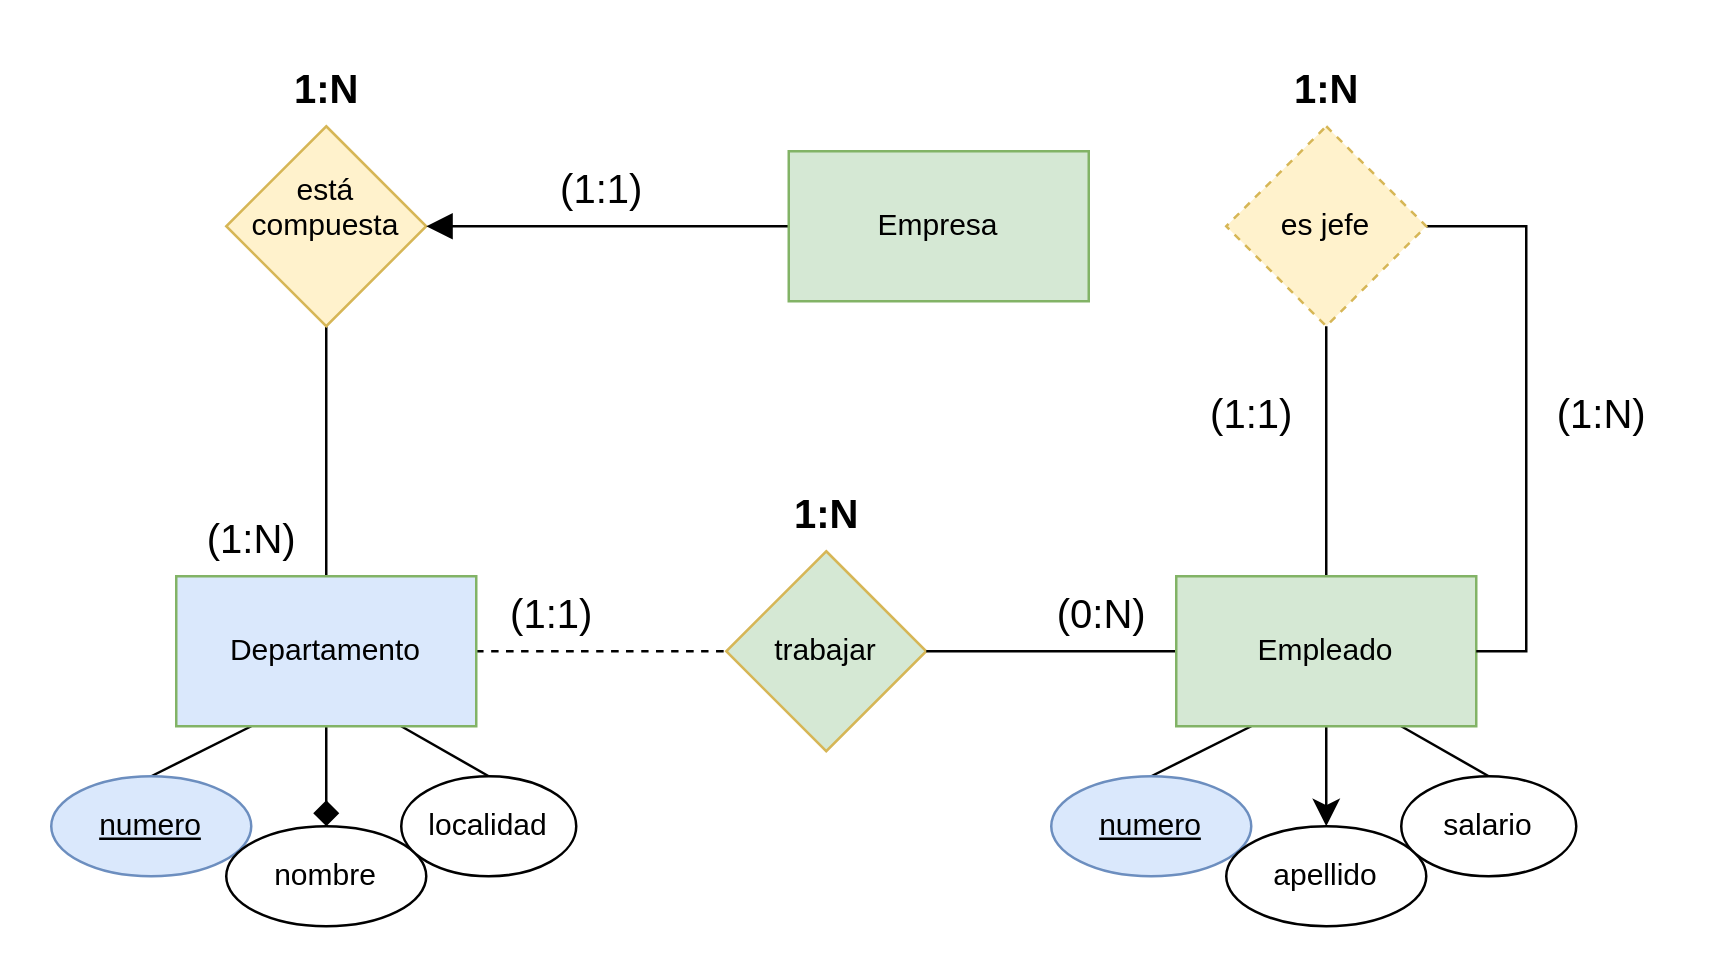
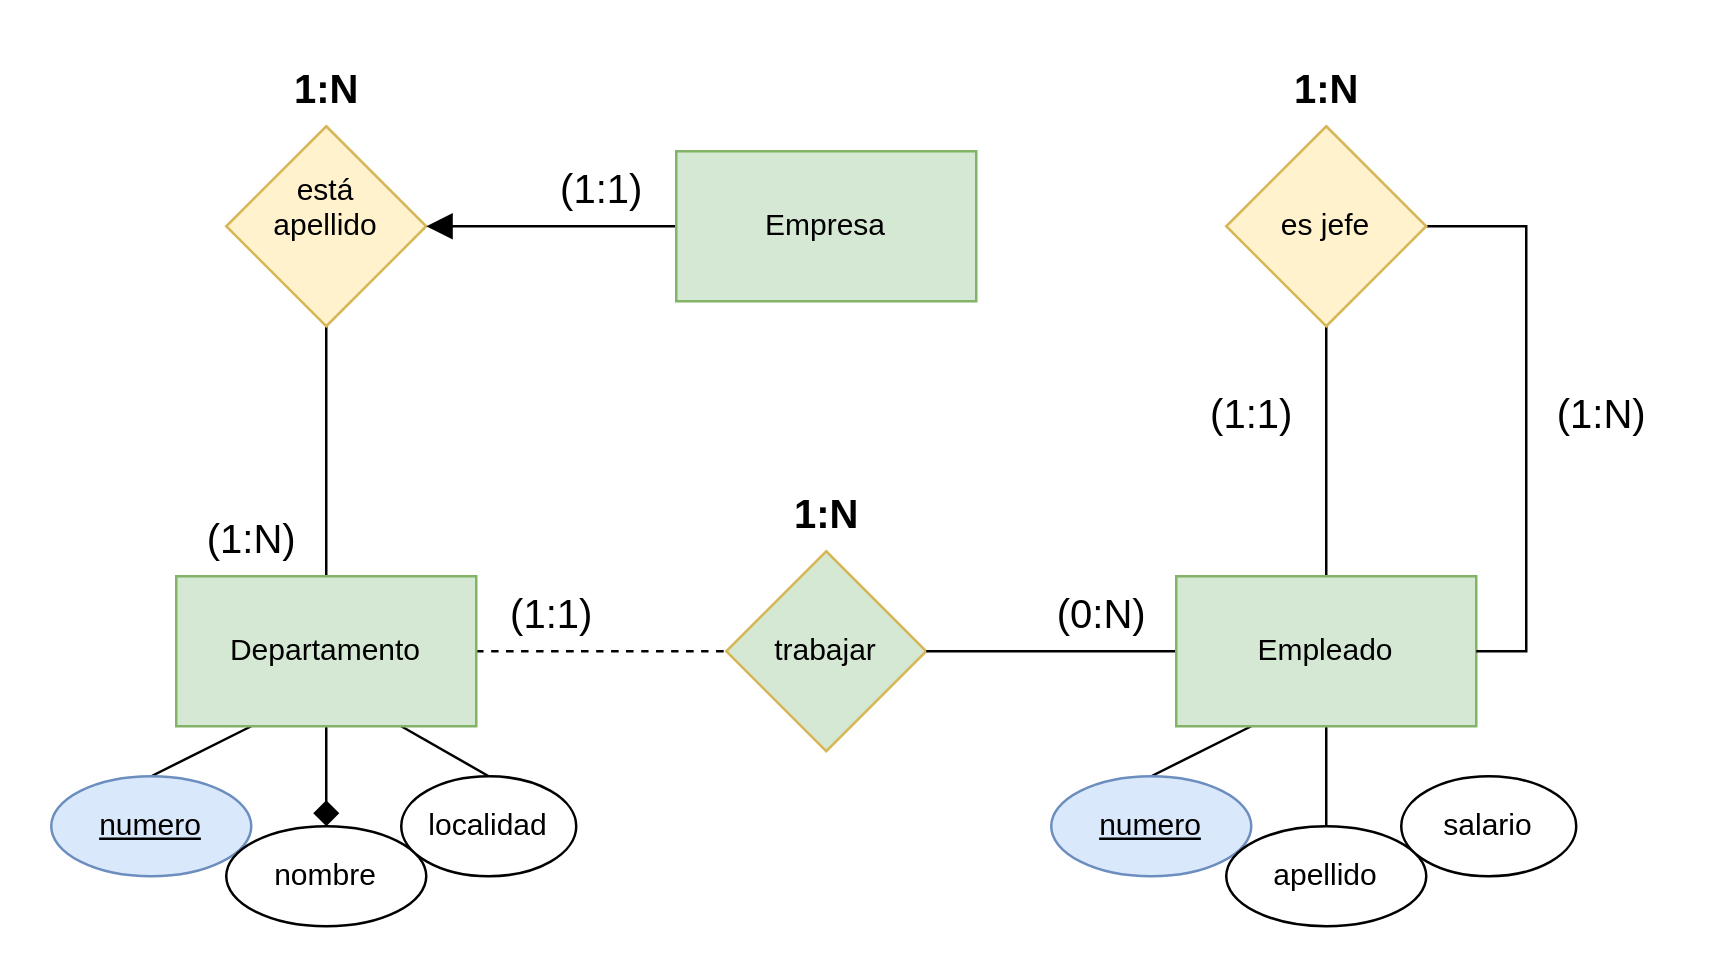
  <mxCell id="0" />
  <mxCell id="1" parent="0" />
  <mxCell id="2" style="edgeStyle=none;curved=1;rounded=0;orthogonalLoop=1;jettySize=auto;html=1;exitX=0.5;exitY=1;exitDx=0;exitDy=0;entryX=0.5;entryY=0;entryDx=0;entryDy=0;fontSize=12;startSize=8;endSize=8;endArrow=diamond;startFill=0;endFill=1;" edge="1" parent="1" source="7" target="9"><mxGeometry relative="1" as="geometry" /></mxCell>
  <mxCell id="3" style="edgeStyle=none;curved=1;rounded=0;orthogonalLoop=1;jettySize=auto;html=1;exitX=0.75;exitY=1;exitDx=0;exitDy=0;entryX=0.5;entryY=0;entryDx=0;entryDy=0;fontSize=12;startSize=8;endSize=8;endArrow=none;startFill=0;endFill=1;" edge="1" parent="1" source="7" target="10"><mxGeometry relative="1" as="geometry" /></mxCell>
  <mxCell id="4" style="edgeStyle=none;curved=1;rounded=0;orthogonalLoop=1;jettySize=auto;html=1;exitX=0.25;exitY=1;exitDx=0;exitDy=0;entryX=0.5;entryY=0;entryDx=0;entryDy=0;fontSize=12;startSize=8;endSize=8;endArrow=none;startFill=0;endFill=1;" edge="1" parent="1" source="7" target="8"><mxGeometry relative="1" as="geometry" /></mxCell>
  <mxCell id="5" style="edgeStyle=none;curved=1;rounded=0;orthogonalLoop=1;jettySize=auto;html=1;exitX=1;exitY=0.5;exitDx=0;exitDy=0;entryX=0;entryY=0.5;entryDx=0;entryDy=0;fontSize=12;startSize=8;endSize=8;endArrow=none;startFill=0;dashed=1;" edge="1" parent="1" source="7" target="11"><mxGeometry relative="1" as="geometry" /></mxCell>
  <mxCell id="6" style="edgeStyle=none;curved=1;rounded=0;orthogonalLoop=1;jettySize=auto;html=1;exitX=0.5;exitY=0;exitDx=0;exitDy=0;entryX=0.5;entryY=1;entryDx=0;entryDy=0;fontSize=12;startSize=8;endSize=8;endArrow=none;startFill=0;" edge="1" parent="1" source="7" target="26"><mxGeometry relative="1" as="geometry" /></mxCell>
- <mxCell id="7" value="Departamento" style="rounded=0;whiteSpace=wrap;html=1;fillColor=#dae8fc;strokeColor=#82b366;" vertex="1" parent="1"><mxGeometry x="70" y="230" width="120" height="60" as="geometry" /></mxCell>
+ <mxCell id="7" value="Departamento" style="rounded=0;whiteSpace=wrap;html=1;fillColor=#d5e8d4;strokeColor=#82b366;" vertex="1" parent="1"><mxGeometry x="70" y="230" width="120" height="60" as="geometry" /></mxCell>
  <mxCell id="8" value="numero" style="ellipse;whiteSpace=wrap;html=1;fontStyle=4;fillColor=#dae8fc;strokeColor=#6c8ebf;" vertex="1" parent="1"><mxGeometry y="310" width="80" height="40" as="geometry" x="20" /></mxCell>
  <mxCell id="9" value="nombre" style="ellipse;whiteSpace=wrap;html=1;" vertex="1" parent="1"><mxGeometry x="90" y="330" width="80" height="40" as="geometry" /></mxCell>
  <mxCell id="10" value="localidad" style="ellipse;whiteSpace=wrap;html=1;" vertex="1" parent="1"><mxGeometry x="160" y="310" width="70" height="40" as="geometry" /></mxCell>
  <mxCell id="11" value="trabajar" style="rhombus;whiteSpace=wrap;html=1;fillColor=#d5e8d4;strokeColor=#d6b656;" vertex="1" parent="1"><mxGeometry x="290" y="220" width="80" height="80" as="geometry" /></mxCell>
- <mxCell id="12" style="edgeStyle=none;curved=1;rounded=0;orthogonalLoop=1;jettySize=auto;html=1;exitX=0.5;exitY=1;exitDx=0;exitDy=0;entryX=0.5;entryY=0;entryDx=0;entryDy=0;fontSize=12;startSize=8;endSize=8;endArrow=classic;startFill=0;" edge="1" parent="1" source="17" target="19"><mxGeometry relative="1" as="geometry" /></mxCell>
+ <mxCell id="12" style="edgeStyle=none;curved=1;rounded=0;orthogonalLoop=1;jettySize=auto;html=1;exitX=0.5;exitY=1;exitDx=0;exitDy=0;entryX=0.5;entryY=0;entryDx=0;entryDy=0;fontSize=12;startSize=8;endSize=8;endArrow=none;startFill=0;" edge="1" parent="1" source="17" target="19"><mxGeometry relative="1" as="geometry" /></mxCell>
  <mxCell id="13" style="edgeStyle=none;curved=1;rounded=0;orthogonalLoop=1;jettySize=auto;html=1;exitX=0.25;exitY=1;exitDx=0;exitDy=0;entryX=0.5;entryY=0;entryDx=0;entryDy=0;fontSize=12;startSize=8;endSize=8;endArrow=none;startFill=0;" edge="1" parent="1" source="17" target="18"><mxGeometry relative="1" as="geometry" /></mxCell>
- <mxCell id="14" style="edgeStyle=none;curved=1;rounded=0;orthogonalLoop=1;jettySize=auto;html=1;exitX=0.75;exitY=1;exitDx=0;exitDy=0;entryX=0.5;entryY=0;entryDx=0;entryDy=0;fontSize=12;startSize=8;endSize=8;endArrow=none;startFill=0;" edge="1" parent="1" source="17" target="20"><mxGeometry relative="1" as="geometry" /></mxCell>
  <mxCell id="15" style="edgeStyle=none;curved=1;rounded=0;orthogonalLoop=1;jettySize=auto;html=1;exitX=0;exitY=0.5;exitDx=0;exitDy=0;entryX=1;entryY=0.5;entryDx=0;entryDy=0;fontSize=12;startSize=8;endSize=8;endArrow=none;startFill=0;" edge="1" parent="1" source="17" target="11"><mxGeometry relative="1" as="geometry" /></mxCell>
  <mxCell id="16" style="edgeStyle=none;curved=1;rounded=0;orthogonalLoop=1;jettySize=auto;html=1;exitX=0.5;exitY=0;exitDx=0;exitDy=0;entryX=0.5;entryY=1;entryDx=0;entryDy=0;fontSize=12;startSize=8;endSize=8;endArrow=none;startFill=0;" edge="1" parent="1" source="17" target="25"><mxGeometry relative="1" as="geometry" /></mxCell>
  <mxCell id="17" value="Empleado" style="rounded=0;whiteSpace=wrap;html=1;fillColor=#d5e8d4;strokeColor=#82b366;" vertex="1" parent="1"><mxGeometry x="470" y="230" width="120" height="60" as="geometry" /></mxCell>
  <mxCell id="18" value="numero" style="ellipse;whiteSpace=wrap;html=1;fontStyle=4;fillColor=#dae8fc;strokeColor=#6c8ebf;" vertex="1" parent="1"><mxGeometry x="420" y="310" width="80" height="40" as="geometry" /></mxCell>
  <mxCell id="19" value="apellido" style="ellipse;whiteSpace=wrap;html=1;" vertex="1" parent="1"><mxGeometry x="490" y="330" width="80" height="40" as="geometry" /></mxCell>
  <mxCell id="20" value="salario" style="ellipse;whiteSpace=wrap;html=1;" vertex="1" parent="1"><mxGeometry x="560" y="310" width="70" height="40" as="geometry" /></mxCell>
  <mxCell id="21" value="(0:N)" style="text;html=1;align=center;verticalAlign=middle;resizable=0;points=[];autosize=1;strokeColor=none;fillColor=none;fontSize=16;" vertex="1" parent="1"><mxGeometry x="410" y="230" width="60" height="30" as="geometry" /></mxCell>
  <mxCell id="22" value="(1:1)" style="text;html=1;align=center;verticalAlign=middle;resizable=0;points=[];autosize=1;strokeColor=none;fillColor=none;fontSize=16;" vertex="1" parent="1"><mxGeometry x="190" y="230" width="60" height="30" as="geometry" /></mxCell>
  <mxCell id="23" value="1:N" style="text;html=1;align=center;verticalAlign=middle;resizable=0;points=[];autosize=1;strokeColor=none;fillColor=none;fontSize=16;fontStyle=1" vertex="1" parent="1"><mxGeometry x="305" y="190" width="50" height="30" as="geometry" /></mxCell>
  <mxCell id="24" style="edgeStyle=orthogonalEdgeStyle;rounded=0;orthogonalLoop=1;jettySize=auto;html=1;exitX=1;exitY=0.5;exitDx=0;exitDy=0;entryX=1;entryY=0.5;entryDx=0;entryDy=0;fontSize=12;startSize=8;endSize=8;endArrow=none;startFill=0;" edge="1" parent="1" source="25" target="17"><mxGeometry relative="1" as="geometry" /></mxCell>
- <mxCell id="25" value="es jefe" style="rhombus;whiteSpace=wrap;html=1;fillColor=#fff2cc;strokeColor=#d6b656;dashed=1;" vertex="1" parent="1"><mxGeometry x="490" y="50" width="80" height="80" as="geometry" /></mxCell>
- <mxCell id="26" value="&lt;div&gt;está&lt;/div&gt;&lt;div&gt;compuesta&lt;/div&gt;&lt;div&gt;&lt;br&gt;&lt;/div&gt;" style="rhombus;whiteSpace=wrap;html=1;fillColor=#fff2cc;strokeColor=#d6b656;" vertex="1" parent="1"><mxGeometry x="90" y="50" width="80" height="80" as="geometry" /></mxCell>
+ <mxCell id="25" value="es jefe" style="rhombus;whiteSpace=wrap;html=1;fillColor=#fff2cc;strokeColor=#d6b656;" vertex="1" parent="1"><mxGeometry x="490" y="50" width="80" height="80" as="geometry" /></mxCell>
+ <mxCell id="26" value="&lt;div&gt;está&lt;/div&gt;&lt;div&gt;apellido&lt;/div&gt;&lt;div&gt;&lt;br&gt;&lt;/div&gt;" style="rhombus;whiteSpace=wrap;html=1;fillColor=#fff2cc;strokeColor=#d6b656;" vertex="1" parent="1"><mxGeometry x="90" y="50" width="80" height="80" as="geometry" /></mxCell>
  <mxCell id="27" style="edgeStyle=none;curved=1;rounded=0;orthogonalLoop=1;jettySize=auto;html=1;exitX=0;exitY=0.5;exitDx=0;exitDy=0;entryX=1;entryY=0.5;entryDx=0;entryDy=0;fontSize=12;startSize=8;endSize=8;endArrow=block;startFill=0;" edge="1" parent="1" source="28" target="26"><mxGeometry relative="1" as="geometry" /></mxCell>
- <mxCell id="28" value="Empresa" style="rounded=0;whiteSpace=wrap;html=1;fillColor=#d5e8d4;strokeColor=#82b366;" vertex="1" parent="1"><mxGeometry x="315" y="60" width="120" height="60" as="geometry" /></mxCell>
+ <mxCell id="28" value="Empresa" style="rounded=0;whiteSpace=wrap;html=1;fillColor=#d5e8d4;strokeColor=#82b366;" vertex="1" parent="1"><mxGeometry x="270" y="60" width="120" height="60" as="geometry" /></mxCell>
  <mxCell id="29" value="1:N" style="text;html=1;align=center;verticalAlign=middle;resizable=0;points=[];autosize=1;strokeColor=none;fillColor=none;fontSize=16;fontStyle=1" vertex="1" parent="1"><mxGeometry x="105" width="50" height="30" as="geometry" y="20" /></mxCell>
  <mxCell id="30" value="(1:1)" style="text;html=1;align=center;verticalAlign=middle;resizable=0;points=[];autosize=1;strokeColor=none;fillColor=none;fontSize=16;" vertex="1" parent="1"><mxGeometry x="210" y="60" width="60" height="30" as="geometry" /></mxCell>
  <mxCell id="31" value="(1:N)" style="text;html=1;align=center;verticalAlign=middle;resizable=0;points=[];autosize=1;strokeColor=none;fillColor=none;fontSize=16;" vertex="1" parent="1"><mxGeometry x="70" y="200" width="60" height="30" as="geometry" /></mxCell>
  <mxCell id="32" value="(1:1)" style="text;html=1;align=center;verticalAlign=middle;resizable=0;points=[];autosize=1;strokeColor=none;fillColor=none;fontSize=16;" vertex="1" parent="1"><mxGeometry x="470" y="150" width="60" height="30" as="geometry" /></mxCell>
  <mxCell id="33" value="(1:N)" style="text;html=1;align=center;verticalAlign=middle;resizable=0;points=[];autosize=1;strokeColor=none;fillColor=none;fontSize=16;" vertex="1" parent="1"><mxGeometry x="610" y="150" width="60" height="30" as="geometry" /></mxCell>
  <mxCell id="34" value="1:N" style="text;html=1;align=center;verticalAlign=middle;resizable=0;points=[];autosize=1;strokeColor=none;fillColor=none;fontSize=16;fontStyle=1" vertex="1" parent="1"><mxGeometry x="505" width="50" height="30" as="geometry" y="20" /></mxCell>
